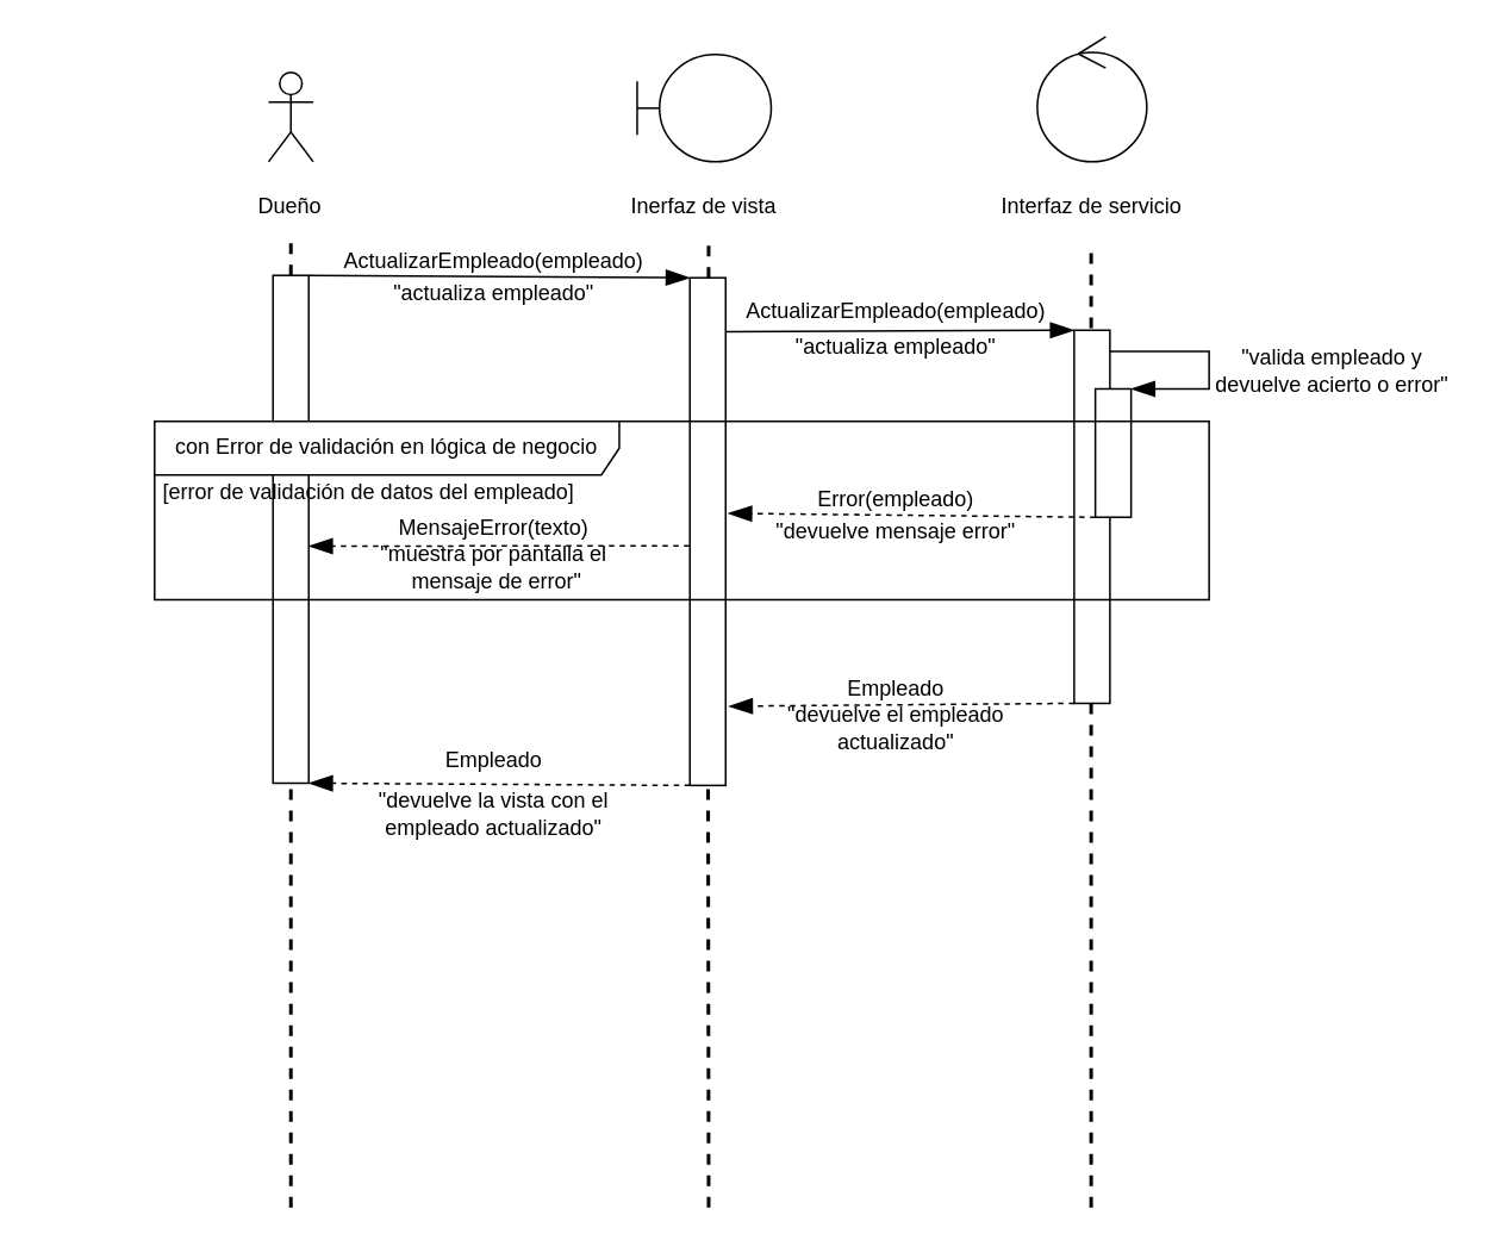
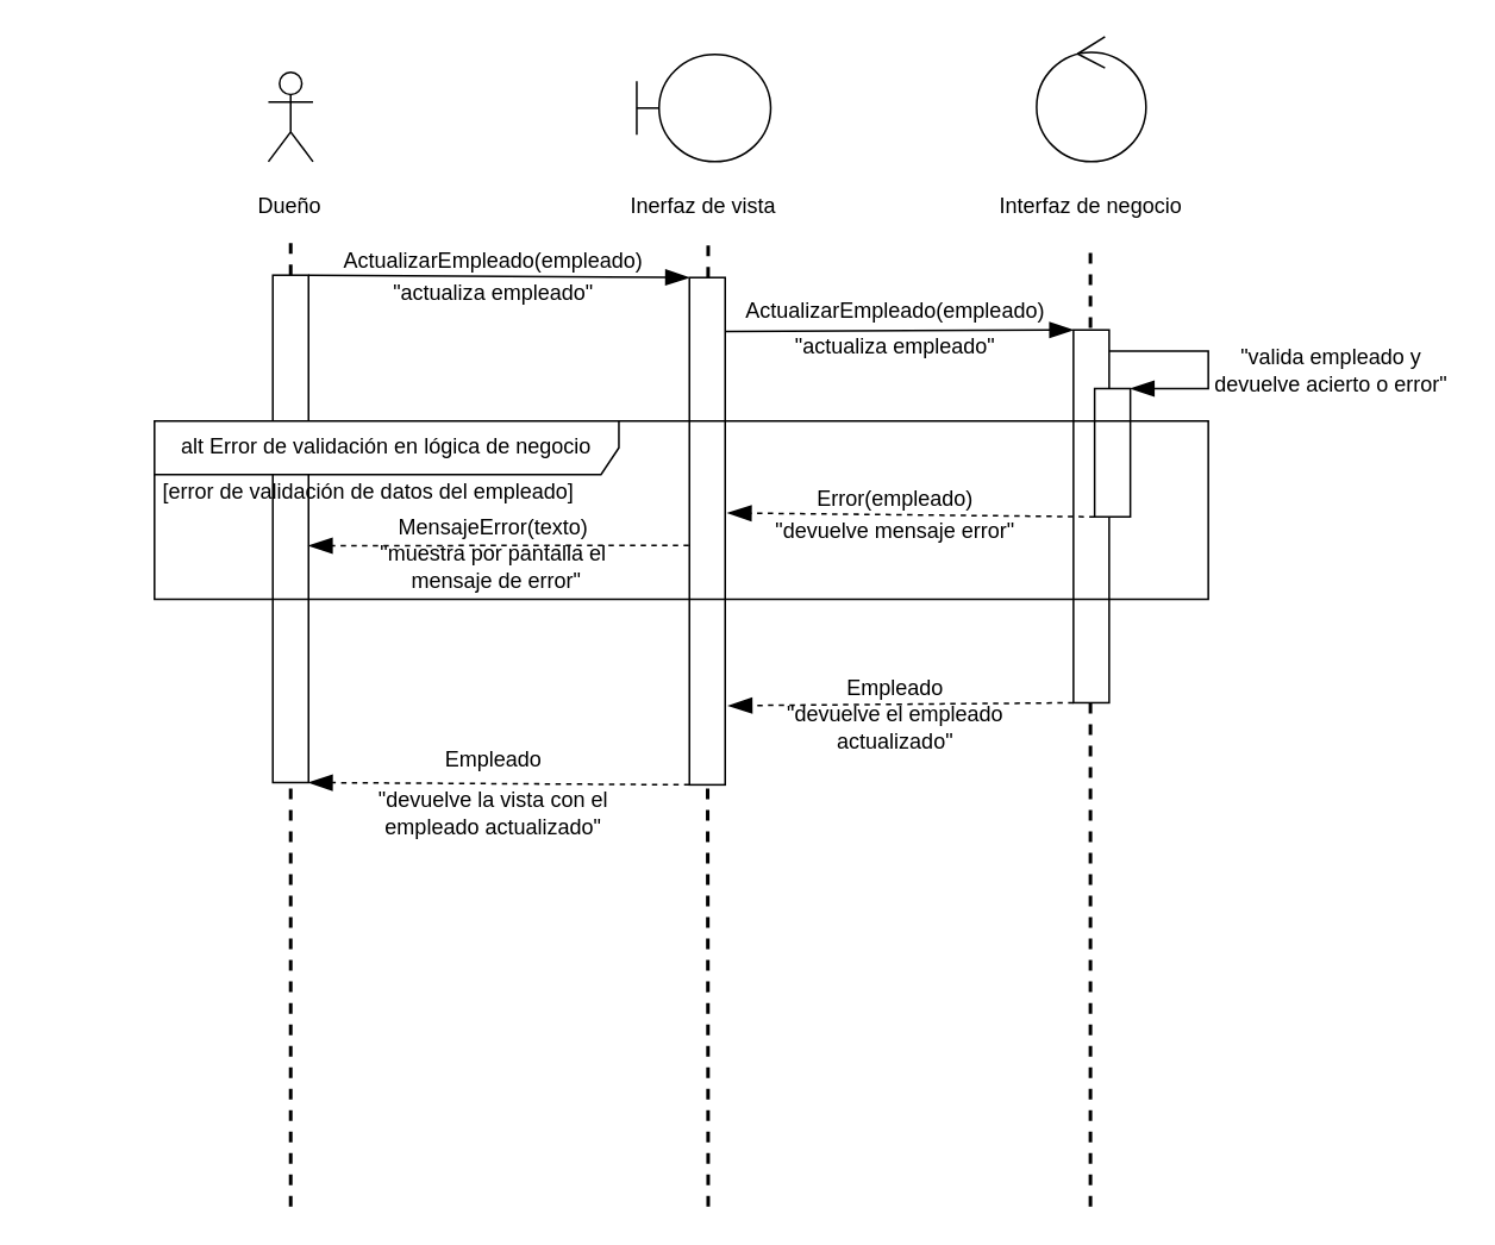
  <mxCell id="0" />
  <mxCell id="1" parent="0" />
  <mxCell id="2" value="" style="group" parent="1" vertex="1" connectable="0"><mxGeometry x="556" y="20" width="109" height="105" as="geometry" /></mxCell>
  <mxCell id="3" value="" style="ellipse;shape=umlControl;whiteSpace=wrap;html=1;" parent="2" vertex="1"><mxGeometry x="23.88" width="61.25" height="70" as="geometry" /></mxCell>
- <mxCell id="4" value="Interfaz de servicio" style="text;html=1;strokeColor=none;fillColor=none;align=center;verticalAlign=middle;whiteSpace=wrap;rounded=0;fontColor=none;" parent="2" vertex="1"><mxGeometry y="85" width="109" height="20" as="geometry" /></mxCell>
+ <mxCell id="4" value="Interfaz de negocio" style="text;html=1;strokeColor=none;fillColor=none;align=center;verticalAlign=middle;whiteSpace=wrap;rounded=0;fontColor=none;" parent="2" vertex="1"><mxGeometry y="85" width="109" height="20" as="geometry" /></mxCell>
  <mxCell id="5" value="" style="group" parent="1" vertex="1" connectable="0"><mxGeometry x="356" y="30" width="120" height="95" as="geometry" /></mxCell>
  <mxCell id="6" value="" style="shape=umlBoundary;whiteSpace=wrap;html=1;" parent="5" vertex="1"><mxGeometry width="75" height="60" as="geometry" /></mxCell>
  <mxCell id="7" value="Inerfaz de vista" style="text;html=1;strokeColor=none;fillColor=none;align=center;verticalAlign=middle;whiteSpace=wrap;rounded=0;fontColor=none;" parent="5" vertex="1"><mxGeometry x="-13.75" y="75" width="102.5" height="20" as="geometry" /></mxCell>
  <mxCell id="8" value="" style="endArrow=none;dashed=1;html=1;fontColor=none;strokeWidth=2;" parent="1" source="16" edge="1"><mxGeometry width="50" height="50" relative="1" as="geometry"><mxPoint x="396" y="879" as="sourcePoint" /><mxPoint x="396" y="135" as="targetPoint" /></mxGeometry></mxCell>
  <mxCell id="9" value="" style="endArrow=none;dashed=1;html=1;fontColor=none;strokeWidth=2;" parent="1" edge="1"><mxGeometry width="50" height="50" relative="1" as="geometry"><mxPoint x="610" y="675" as="sourcePoint" /><mxPoint x="610" y="135" as="targetPoint" /></mxGeometry></mxCell>
  <mxCell id="10" value="" style="group" parent="1" vertex="1" connectable="0"><mxGeometry x="142.25" y="40" width="40" height="85" as="geometry" /></mxCell>
  <mxCell id="11" value="Actor" style="shape=umlActor;verticalLabelPosition=bottom;verticalAlign=top;html=1;outlineConnect=0;noLabel=1;fontColor=none;" parent="10" vertex="1"><mxGeometry x="7.5" width="25" height="50" as="geometry" /></mxCell>
  <mxCell id="12" value="Dueño" style="text;html=1;strokeColor=none;fillColor=none;align=center;verticalAlign=middle;whiteSpace=wrap;rounded=0;fontColor=none;" parent="10" vertex="1"><mxGeometry y="65" width="40" height="20" as="geometry" /></mxCell>
  <mxCell id="13" value="" style="endArrow=none;dashed=1;html=1;fontColor=none;strokeWidth=2;" parent="1" source="14" edge="1"><mxGeometry width="50" height="50" relative="1" as="geometry"><mxPoint x="162.25" y="879" as="sourcePoint" /><mxPoint x="162.25" y="135" as="targetPoint" /></mxGeometry></mxCell>
  <mxCell id="14" value="" style="rounded=0;whiteSpace=wrap;html=1;fontColor=none;rotation=90;" parent="1" vertex="1"><mxGeometry x="20.22" y="285.58" width="284.07" height="20" as="geometry" /></mxCell>
  <mxCell id="15" value="" style="endArrow=none;dashed=1;html=1;fontColor=none;strokeWidth=2;" parent="1" target="14" edge="1"><mxGeometry width="50" height="50" relative="1" as="geometry"><mxPoint x="162.25" y="675" as="sourcePoint" /><mxPoint x="162.25" y="135" as="targetPoint" /></mxGeometry></mxCell>
  <mxCell id="16" value="" style="rounded=0;whiteSpace=wrap;html=1;fontColor=none;rotation=90;" parent="1" vertex="1"><mxGeometry x="253.5" y="286.88" width="284" height="20" as="geometry" /></mxCell>
  <mxCell id="17" value="" style="endArrow=none;dashed=1;html=1;fontColor=none;strokeWidth=2;" parent="1" target="16" edge="1"><mxGeometry width="50" height="50" relative="1" as="geometry"><mxPoint x="396" y="675" as="sourcePoint" /><mxPoint x="396" y="135" as="targetPoint" /></mxGeometry></mxCell>
  <mxCell id="18" value="" style="endArrow=blockThin;html=1;strokeWidth=1;fontColor=none;endFill=1;endSize=11;exitX=0;exitY=0;exitDx=0;exitDy=0;entryX=0;entryY=1;entryDx=0;entryDy=0;" parent="1" edge="1" target="16" source="14"><mxGeometry width="50" height="50" relative="1" as="geometry"><mxPoint x="176" y="160" as="sourcePoint" /><mxPoint x="386" y="160" as="targetPoint" /></mxGeometry></mxCell>
  <mxCell id="19" value="ActualizarEmpleado(empleado)" style="text;html=1;strokeColor=none;fillColor=none;align=center;verticalAlign=middle;whiteSpace=wrap;rounded=0;" parent="1" vertex="1"><mxGeometry x="256" y="136" width="40" height="20" as="geometry" /></mxCell>
  <mxCell id="20" value="" style="rounded=0;whiteSpace=wrap;html=1;fontColor=none;rotation=90;" parent="1" vertex="1"><mxGeometry x="506.13" y="278.59" width="208.74" height="20" as="geometry" /></mxCell>
  <mxCell id="21" value="" style="endArrow=blockThin;html=1;strokeWidth=1;fontColor=none;endFill=1;endSize=11;entryX=0;entryY=1;entryDx=0;entryDy=0;" parent="1" target="20" edge="1"><mxGeometry width="50" height="50" relative="1" as="geometry"><mxPoint x="406" y="185" as="sourcePoint" /><mxPoint x="601" y="184" as="targetPoint" /></mxGeometry></mxCell>
  <mxCell id="22" value="ActualizarEmpleado(empleado)" style="text;html=1;strokeColor=none;fillColor=none;align=center;verticalAlign=middle;whiteSpace=wrap;rounded=0;" parent="1" vertex="1"><mxGeometry x="480.5" y="164" width="40" height="20" as="geometry" /></mxCell>
  <mxCell id="23" value="" style="rounded=0;whiteSpace=wrap;html=1;fontColor=none;rotation=90;" parent="1" vertex="1"><mxGeometry x="586.45" y="242.94" width="71.8" height="20" as="geometry" /></mxCell>
  <mxCell id="24" value="[error de validación de datos del empleado]" style="text;html=1;strokeColor=none;fillColor=none;align=center;verticalAlign=middle;whiteSpace=wrap;rounded=0;" parent="1" vertex="1"><mxGeometry x="86" y="265.09" width="240" height="20" as="geometry" /></mxCell>
  <mxCell id="25" value="" style="endArrow=blockThin;html=1;strokeWidth=1;fontColor=none;endFill=1;endSize=11;entryX=0;entryY=0;entryDx=0;entryDy=0;rounded=0;" parent="1" target="23" edge="1"><mxGeometry width="50" height="50" relative="1" as="geometry"><mxPoint x="620.5" y="196" as="sourcePoint" /><mxPoint x="716" y="245" as="targetPoint" /><Array as="points"><mxPoint x="676" y="196" /><mxPoint x="676" y="217" /></Array></mxGeometry></mxCell>
  <mxCell id="26" value="" style="endArrow=blockThin;html=1;strokeWidth=1;fontColor=none;endFill=1;endSize=11;exitX=1;exitY=1;exitDx=0;exitDy=0;entryX=0.464;entryY=-0.065;entryDx=0;entryDy=0;entryPerimeter=0;dashed=1;" parent="1" source="23" target="16" edge="1"><mxGeometry width="50" height="50" relative="1" as="geometry"><mxPoint x="398.5" y="270.69" as="sourcePoint" /><mxPoint x="456" y="305" as="targetPoint" /></mxGeometry></mxCell>
  <mxCell id="27" value="Error(empleado)" style="text;html=1;strokeColor=none;fillColor=none;align=center;verticalAlign=middle;whiteSpace=wrap;rounded=0;" parent="1" vertex="1"><mxGeometry x="480.5" y="268.94" width="40" height="20" as="geometry" /></mxCell>
  <mxCell id="28" value="" style="endArrow=blockThin;html=1;exitX=1;exitY=1;exitDx=0;exitDy=0;endFill=1;dashed=1;endSize=11;entryX=0.844;entryY=-0.085;entryDx=0;entryDy=0;entryPerimeter=0;" parent="1" edge="1" target="16" source="20"><mxGeometry width="50" height="50" relative="1" as="geometry"><mxPoint x="601.315" y="391.995" as="sourcePoint" /><mxPoint x="436" y="395" as="targetPoint" /></mxGeometry></mxCell>
  <mxCell id="29" value="" style="endArrow=blockThin;html=1;exitX=1;exitY=1;exitDx=0;exitDy=0;endFill=1;dashed=1;entryX=1;entryY=0;entryDx=0;entryDy=0;endSize=11;" parent="1" source="16" target="14" edge="1"><mxGeometry width="50" height="50" relative="1" as="geometry"><mxPoint x="384.625" y="632.005" as="sourcePoint" /><mxPoint x="189.005" y="632.262" as="targetPoint" /></mxGeometry></mxCell>
  <mxCell id="30" value="Empleado" style="text;html=1;strokeColor=none;fillColor=none;align=center;verticalAlign=middle;whiteSpace=wrap;rounded=0;" parent="1" vertex="1"><mxGeometry x="480.5" y="375" width="40" height="20" as="geometry" /></mxCell>
  <mxCell id="31" value="Empleado" style="text;html=1;strokeColor=none;fillColor=none;align=center;verticalAlign=middle;whiteSpace=wrap;rounded=0;" parent="1" vertex="1"><mxGeometry x="256" y="415" width="40" height="20" as="geometry" /></mxCell>
  <mxCell id="32" value="" style="endArrow=blockThin;html=1;strokeWidth=1;fontColor=none;endFill=1;endSize=11;exitX=0.528;exitY=1.015;exitDx=0;exitDy=0;entryX=0.27;entryY=0.035;entryDx=0;entryDy=0;entryPerimeter=0;dashed=1;exitPerimeter=0;" edge="1" parent="1" source="16"><mxGeometry width="50" height="50" relative="1" as="geometry"><mxPoint x="379.78" y="306.27" as="sourcePoint" /><mxPoint x="172.23" y="305.005" as="targetPoint" /></mxGeometry></mxCell>
  <mxCell id="33" value="MensajeError(texto)" style="text;html=1;strokeColor=none;fillColor=none;align=center;verticalAlign=middle;whiteSpace=wrap;rounded=0;" vertex="1" parent="1"><mxGeometry x="256" y="285.09" width="40" height="20" as="geometry" /></mxCell>
  <mxCell id="34" value="&quot;actualiza empleado&quot;" style="text;html=1;strokeColor=none;fillColor=none;align=center;verticalAlign=middle;whiteSpace=wrap;rounded=0;" vertex="1" parent="1"><mxGeometry x="216" y="154" width="120" height="20" as="geometry" /></mxCell>
  <mxCell id="35" value="&quot;actualiza empleado&quot;" style="text;html=1;strokeColor=none;fillColor=none;align=center;verticalAlign=middle;whiteSpace=wrap;rounded=0;" vertex="1" parent="1"><mxGeometry x="440.5" y="184" width="120" height="20" as="geometry" /></mxCell>
  <mxCell id="36" value="&quot;devuelve mensaje error&quot;" style="text;html=1;strokeColor=none;fillColor=none;align=center;verticalAlign=middle;whiteSpace=wrap;rounded=0;" vertex="1" parent="1"><mxGeometry x="432.75" y="286.88" width="135.5" height="20" as="geometry" /></mxCell>
  <mxCell id="37" value="&quot;muestra por pantalla el&lt;br&gt;&amp;nbsp;mensaje de error&quot;" style="text;html=1;strokeColor=none;fillColor=none;align=center;verticalAlign=middle;whiteSpace=wrap;rounded=0;" vertex="1" parent="1"><mxGeometry x="171" y="306.88" width="210" height="20" as="geometry" /></mxCell>
  <mxCell id="38" value="&quot;valida empleado y devuelve acierto o error&quot;" style="text;html=1;strokeColor=none;fillColor=none;align=center;verticalAlign=middle;whiteSpace=wrap;rounded=0;" vertex="1" parent="1"><mxGeometry x="675" y="197" width="140" height="20" as="geometry" /></mxCell>
  <mxCell id="39" value="&quot;devuelve el empleado actualizado&quot;" style="text;html=1;strokeColor=none;fillColor=none;align=center;verticalAlign=middle;whiteSpace=wrap;rounded=0;" vertex="1" parent="1"><mxGeometry x="432.75" y="397" width="135.5" height="20" as="geometry" /></mxCell>
  <mxCell id="40" value="&quot;devuelve la vista con el empleado actualizado&quot;" style="text;html=1;strokeColor=none;fillColor=none;align=center;verticalAlign=middle;whiteSpace=wrap;rounded=0;" vertex="1" parent="1"><mxGeometry x="208.25" y="445" width="135.5" height="20" as="geometry" /></mxCell>
- <mxCell id="41" value="con Error de validación en lógica de negocio" style="shape=umlFrame;whiteSpace=wrap;html=1;width=260;height=30;" parent="1" vertex="1"><mxGeometry x="86" y="235.19" width="590" height="99.81" as="geometry" /></mxCell>
+ <mxCell id="41" value="alt Error de validación en lógica de negocio" style="shape=umlFrame;whiteSpace=wrap;html=1;width=260;height=30;" parent="1" vertex="1"><mxGeometry x="86" y="235.19" width="590" height="99.81" as="geometry" /></mxCell>
